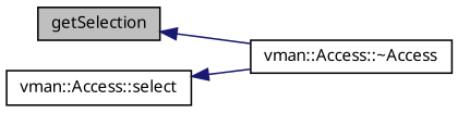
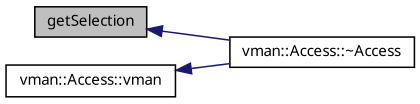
  digraph {
    fontname="Noto Sans"
    rankdir=LR
    node [color=black fontname="Noto Sans" fontsize=10 shape=record]
    edge [color=midnightblue dir=back fontname="Noto Sans" fontsize=10 labelfontname=Helvetica labelfontsize=10 style=solid]
    n1 [fillcolor=grey75 fontcolor=black height=0.2 label=getSelection style=filled width=0.4]
    n2 [height=0.2 label="vman::Access::~Access" width=0.4]
-   n3 [height=0.2 label="vman::Access::select" width=0.4]
+   n3 [height=0.2 label="vman::Access::vman" width=0.4]
    n1 -> n2
    n3 -> n2
  }
